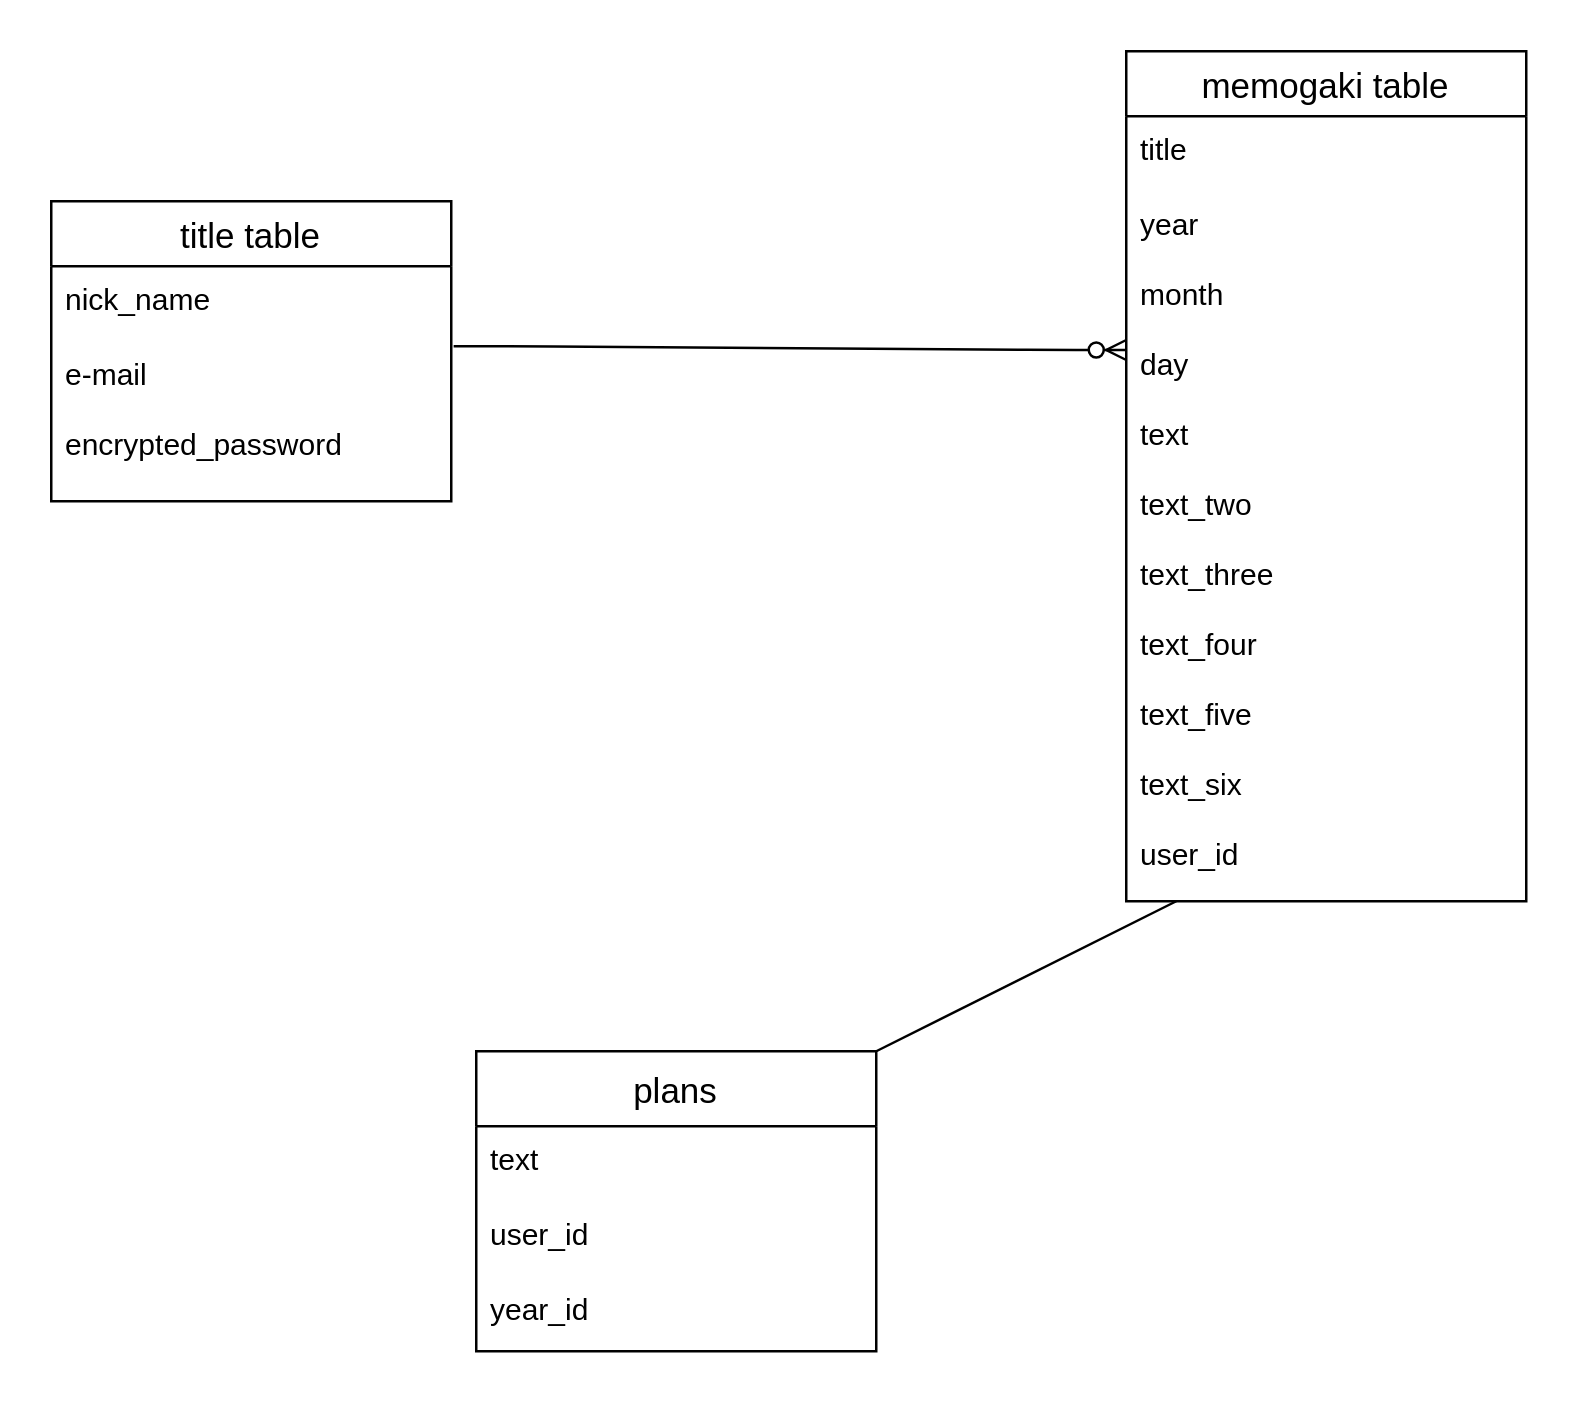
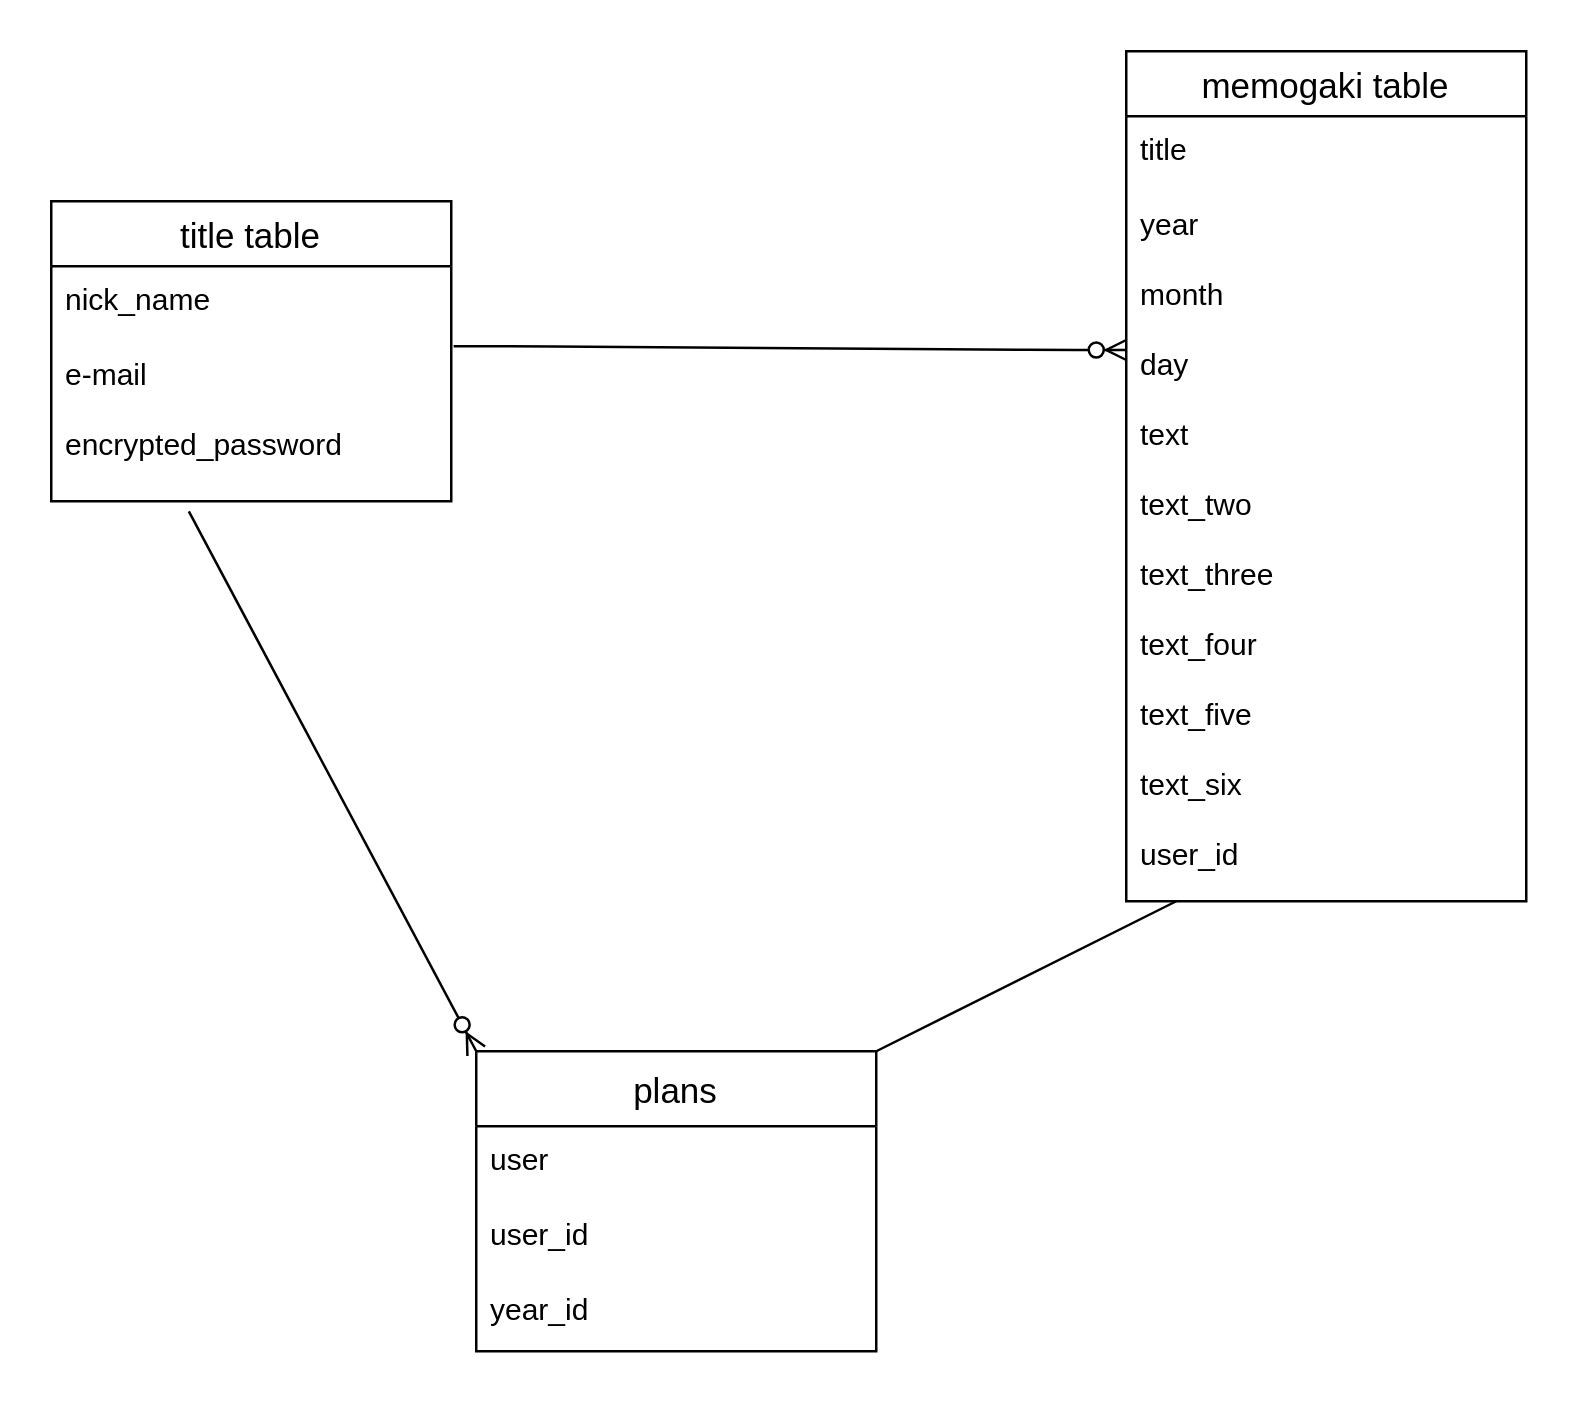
  <mxCell id="0" />
  <mxCell id="1" parent="0" />
  <mxCell id="2" value="title table" style="swimlane;fontStyle=0;childLayout=stackLayout;horizontal=1;startSize=26;horizontalStack=0;resizeParent=1;resizeParentMax=0;resizeLast=0;collapsible=1;marginBottom=0;align=center;fontSize=14;" vertex="1" parent="1"><mxGeometry x="20" y="80" width="160" height="120" as="geometry" /></mxCell>
  <mxCell id="3" value="nick_name&#10;&#10;" style="text;strokeColor=none;fillColor=none;spacingLeft=4;spacingRight=4;overflow=hidden;rotatable=0;points=[[0,0.5],[1,0.5]];portConstraint=eastwest;fontSize=12;" vertex="1" parent="2"><mxGeometry y="26" width="160" height="30" as="geometry" /></mxCell>
  <mxCell id="4" value="e-mail&#10;&#10;encrypted_password&#10;&#10;" style="text;strokeColor=none;fillColor=none;spacingLeft=4;spacingRight=4;overflow=hidden;rotatable=0;points=[[0,0.5],[1,0.5]];portConstraint=eastwest;fontSize=12;" vertex="1" parent="2"><mxGeometry y="56" width="160" height="64" as="geometry" /></mxCell>
  <mxCell id="5" value="memogaki table" style="swimlane;fontStyle=0;childLayout=stackLayout;horizontal=1;startSize=26;horizontalStack=0;resizeParent=1;resizeParentMax=0;resizeLast=0;collapsible=1;marginBottom=0;align=center;fontSize=14;" vertex="1" parent="1"><mxGeometry x="450" y="20" width="160" height="340" as="geometry"><mxRectangle x="490" y="60" width="140" height="26" as="alternateBounds" /></mxGeometry></mxCell>
  <mxCell id="6" value="title&#10;" style="text;strokeColor=none;fillColor=none;spacingLeft=4;spacingRight=4;overflow=hidden;rotatable=0;points=[[0,0.5],[1,0.5]];portConstraint=eastwest;fontSize=12;" vertex="1" parent="5"><mxGeometry y="26" width="160" height="30" as="geometry" /></mxCell>
  <mxCell id="7" value="year&#10;&#10;month&#10;&#10;day&#10;&#10;text&#10;&#10;text_two&#10;&#10;text_three&#10;&#10;text_four&#10;&#10;text_five&#10;&#10;text_six&#10;&#10;user_id" style="text;strokeColor=none;fillColor=none;spacingLeft=4;spacingRight=4;overflow=hidden;rotatable=0;points=[[0,0.5],[1,0.5]];portConstraint=eastwest;fontSize=12;" vertex="1" parent="5"><mxGeometry y="56" width="160" height="284" as="geometry" /></mxCell>
  <mxCell id="8" value="plans" style="swimlane;fontStyle=0;childLayout=stackLayout;horizontal=1;startSize=30;horizontalStack=0;resizeParent=1;resizeParentMax=0;resizeLast=0;collapsible=1;marginBottom=0;align=center;fontSize=14;" vertex="1" parent="1"><mxGeometry x="190" y="420" width="160" height="120" as="geometry" /></mxCell>
- <mxCell id="9" value="text" style="text;strokeColor=none;fillColor=none;spacingLeft=4;spacingRight=4;overflow=hidden;rotatable=0;points=[[0,0.5],[1,0.5]];portConstraint=eastwest;fontSize=12;" vertex="1" parent="8"><mxGeometry y="30" width="160" height="30" as="geometry" /></mxCell>
+ <mxCell id="9" value="user" style="text;strokeColor=none;fillColor=none;spacingLeft=4;spacingRight=4;overflow=hidden;rotatable=0;points=[[0,0.5],[1,0.5]];portConstraint=eastwest;fontSize=12;" vertex="1" parent="8"><mxGeometry y="30" width="160" height="30" as="geometry" /></mxCell>
  <mxCell id="10" value="user_id" style="text;strokeColor=none;fillColor=none;spacingLeft=4;spacingRight=4;overflow=hidden;rotatable=0;points=[[0,0.5],[1,0.5]];portConstraint=eastwest;fontSize=12;" vertex="1" parent="8"><mxGeometry y="60" width="160" height="30" as="geometry" /></mxCell>
  <mxCell id="11" value="year_id" style="text;strokeColor=none;fillColor=none;spacingLeft=4;spacingRight=4;overflow=hidden;rotatable=0;points=[[0,0.5],[1,0.5]];portConstraint=eastwest;fontSize=12;" vertex="1" parent="8"><mxGeometry y="90" width="160" height="30" as="geometry" /></mxCell>
  <mxCell id="12" value="" style="edgeStyle=entityRelationEdgeStyle;fontSize=12;html=1;endArrow=ERzeroToMany;endFill=1;exitX=1.006;exitY=0.031;exitDx=0;exitDy=0;exitPerimeter=0;" edge="1" parent="1" source="4"><mxGeometry width="100" height="100" relative="1" as="geometry"><mxPoint x="190" y="139.5" as="sourcePoint" /><mxPoint x="450" y="139.5" as="targetPoint" /></mxGeometry></mxCell>
+ <mxCell id="13" value="" style="fontSize=12;html=1;endArrow=ERzeroToMany;endFill=1;exitX=0.344;exitY=1.063;exitDx=0;exitDy=0;exitPerimeter=0;entryX=0;entryY=0;entryDx=0;entryDy=0;" edge="1" parent="1" source="4" target="8"><mxGeometry width="100" height="100" relative="1" as="geometry"><mxPoint x="30" y="240" as="sourcePoint" /><mxPoint x="180" y="380" as="targetPoint" /></mxGeometry></mxCell>
  <mxCell id="14" value="" style="endArrow=none;html=1;rounded=0;exitX=1;exitY=0;exitDx=0;exitDy=0;" edge="1" parent="1" source="8"><mxGeometry relative="1" as="geometry"><mxPoint x="320" y="440" as="sourcePoint" /><mxPoint x="470" y="360" as="targetPoint" /><Array as="points" /></mxGeometry></mxCell>
